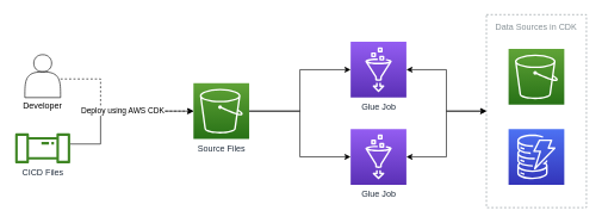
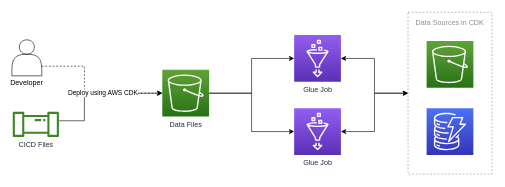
  <mxCell id="0" />
  <mxCell id="1" parent="0" />
  <mxCell id="2" value="Data Sources in CDK" style="outlineConnect=0;gradientColor=none;html=1;whiteSpace=wrap;fontSize=12;fontStyle=0;strokeColor=#879196;fillColor=none;verticalAlign=top;align=center;fontColor=#879196;dashed=1;spacingTop=3;" vertex="1" parent="1"><mxGeometry x="680" y="20" width="140" height="270" as="geometry" /></mxCell>
  <mxCell id="3" style="edgeStyle=orthogonalEdgeStyle;rounded=0;orthogonalLoop=1;jettySize=auto;html=1;startArrow=classic;startFill=1;" edge="1" parent="1" source="4" target="2"><mxGeometry relative="1" as="geometry" /></mxCell>
  <mxCell id="4" value="Glue Job" style="sketch=0;points=[[0,0,0],[0.25,0,0],[0.5,0,0],[0.75,0,0],[1,0,0],[0,1,0],[0.25,1,0],[0.5,1,0],[0.75,1,0],[1,1,0],[0,0.25,0],[0,0.5,0],[0,0.75,0],[1,0.25,0],[1,0.5,0],[1,0.75,0]];outlineConnect=0;fontColor=#232F3E;gradientColor=#945DF2;gradientDirection=north;fillColor=#5A30B5;strokeColor=#ffffff;dashed=0;verticalLabelPosition=bottom;verticalAlign=top;align=center;html=1;fontSize=12;fontStyle=0;aspect=fixed;shape=mxgraph.aws4.resourceIcon;resIcon=mxgraph.aws4.glue;" vertex="1" parent="1"><mxGeometry x="490" y="58" width="78" height="78" as="geometry" /></mxCell>
  <mxCell id="5" style="edgeStyle=orthogonalEdgeStyle;rounded=0;orthogonalLoop=1;jettySize=auto;html=1;startArrow=classic;startFill=1;" edge="1" parent="1" source="6" target="2"><mxGeometry relative="1" as="geometry" /></mxCell>
  <mxCell id="6" value="Glue Job" style="sketch=0;points=[[0,0,0],[0.25,0,0],[0.5,0,0],[0.75,0,0],[1,0,0],[0,1,0],[0.25,1,0],[0.5,1,0],[0.75,1,0],[1,1,0],[0,0.25,0],[0,0.5,0],[0,0.75,0],[1,0.25,0],[1,0.5,0],[1,0.75,0]];outlineConnect=0;fontColor=#232F3E;gradientColor=#945DF2;gradientDirection=north;fillColor=#5A30B5;strokeColor=#ffffff;dashed=0;verticalLabelPosition=bottom;verticalAlign=top;align=center;html=1;fontSize=12;fontStyle=0;aspect=fixed;shape=mxgraph.aws4.resourceIcon;resIcon=mxgraph.aws4.glue;" vertex="1" parent="1"><mxGeometry x="490" y="180" width="78" height="78" as="geometry" /></mxCell>
  <mxCell id="7" value="" style="sketch=0;points=[[0,0,0],[0.25,0,0],[0.5,0,0],[0.75,0,0],[1,0,0],[0,1,0],[0.25,1,0],[0.5,1,0],[0.75,1,0],[1,1,0],[0,0.25,0],[0,0.5,0],[0,0.75,0],[1,0.25,0],[1,0.5,0],[1,0.75,0]];outlineConnect=0;fontColor=#232F3E;gradientColor=#60A337;gradientDirection=north;fillColor=#277116;strokeColor=#ffffff;dashed=0;verticalLabelPosition=bottom;verticalAlign=top;align=center;html=1;fontSize=12;fontStyle=0;aspect=fixed;shape=mxgraph.aws4.resourceIcon;resIcon=mxgraph.aws4.s3;" vertex="1" parent="1"><mxGeometry x="711" y="68" width="78" height="78" as="geometry" /></mxCell>
  <mxCell id="8" value="" style="sketch=0;points=[[0,0,0],[0.25,0,0],[0.5,0,0],[0.75,0,0],[1,0,0],[0,1,0],[0.25,1,0],[0.5,1,0],[0.75,1,0],[1,1,0],[0,0.25,0],[0,0.5,0],[0,0.75,0],[1,0.25,0],[1,0.5,0],[1,0.75,0]];outlineConnect=0;fontColor=#232F3E;gradientColor=#4D72F3;gradientDirection=north;fillColor=#3334B9;strokeColor=#ffffff;dashed=0;verticalLabelPosition=bottom;verticalAlign=top;align=center;html=1;fontSize=12;fontStyle=0;aspect=fixed;shape=mxgraph.aws4.resourceIcon;resIcon=mxgraph.aws4.dynamodb;" vertex="1" parent="1"><mxGeometry x="711" y="180" width="78" height="78" as="geometry" /></mxCell>
  <mxCell id="9" style="edgeStyle=orthogonalEdgeStyle;rounded=0;orthogonalLoop=1;jettySize=auto;html=1;" edge="1" parent="1" source="11" target="4"><mxGeometry relative="1" as="geometry" /></mxCell>
  <mxCell id="10" style="edgeStyle=orthogonalEdgeStyle;rounded=0;orthogonalLoop=1;jettySize=auto;html=1;" edge="1" parent="1" source="11" target="6"><mxGeometry relative="1" as="geometry" /></mxCell>
- <mxCell id="11" value="Source Files" style="sketch=0;points=[[0,0,0],[0.25,0,0],[0.5,0,0],[0.75,0,0],[1,0,0],[0,1,0],[0.25,1,0],[0.5,1,0],[0.75,1,0],[1,1,0],[0,0.25,0],[0,0.5,0],[0,0.75,0],[1,0.25,0],[1,0.5,0],[1,0.75,0]];outlineConnect=0;fontColor=#232F3E;gradientColor=#60A337;gradientDirection=north;fillColor=#277116;strokeColor=#ffffff;dashed=0;verticalLabelPosition=bottom;verticalAlign=top;align=center;html=1;fontSize=12;fontStyle=0;aspect=fixed;shape=mxgraph.aws4.resourceIcon;resIcon=mxgraph.aws4.s3;" vertex="1" parent="1"><mxGeometry x="270" y="116" width="78" height="78" as="geometry" /></mxCell>
+ <mxCell id="11" value="Data Files" style="sketch=0;points=[[0,0,0],[0.25,0,0],[0.5,0,0],[0.75,0,0],[1,0,0],[0,1,0],[0.25,1,0],[0.5,1,0],[0.75,1,0],[1,1,0],[0,0.25,0],[0,0.5,0],[0,0.75,0],[1,0.25,0],[1,0.5,0],[1,0.75,0]];outlineConnect=0;fontColor=#232F3E;gradientColor=#60A337;gradientDirection=north;fillColor=#277116;strokeColor=#ffffff;dashed=0;verticalLabelPosition=bottom;verticalAlign=top;align=center;html=1;fontSize=12;fontStyle=0;aspect=fixed;shape=mxgraph.aws4.resourceIcon;resIcon=mxgraph.aws4.s3;" vertex="1" parent="1"><mxGeometry x="270" y="116" width="78" height="78" as="geometry" /></mxCell>
  <mxCell id="12" style="edgeStyle=orthogonalEdgeStyle;rounded=0;orthogonalLoop=1;jettySize=auto;html=1;entryX=0;entryY=0.5;entryDx=0;entryDy=0;entryPerimeter=0;dashed=1;" edge="1" parent="1" source="13" target="11"><mxGeometry relative="1" as="geometry"><Array as="points"><mxPoint x="140" y="110" /><mxPoint x="140" y="155" /></Array></mxGeometry></mxCell>
- <mxCell id="13" value="Developer" style="shape=actor;whiteSpace=wrap;html=1;verticalAlign=bottom;spacingBottom=-20;" vertex="1" parent="1"><mxGeometry x="34" y="76" width="50" height="60" as="geometry" /></mxCell>
+ <mxCell id="13" value="Developer" style="shape=actor;whiteSpace=wrap;html=1;verticalAlign=bottom;spacingBottom=-20;" vertex="1" parent="1"><mxGeometry x="19" y="66" width="50" height="60" as="geometry" /></mxCell>
  <mxCell id="14" value="Deploy using AWS CDK" style="edgeStyle=orthogonalEdgeStyle;rounded=0;orthogonalLoop=1;jettySize=auto;html=1;entryX=0;entryY=0.5;entryDx=0;entryDy=0;entryPerimeter=0;" edge="1" parent="1" source="15" target="11"><mxGeometry x="0.085" relative="1" as="geometry"><Array as="points"><mxPoint x="140" y="201" /><mxPoint x="140" y="155" /></Array><mxPoint as="offset" /></mxGeometry></mxCell>
  <mxCell id="15" value="CICD Files" style="sketch=0;outlineConnect=0;fontColor=#232F3E;gradientColor=none;fillColor=#3F8624;strokeColor=none;dashed=0;verticalLabelPosition=bottom;verticalAlign=top;align=center;html=1;fontSize=12;fontStyle=0;aspect=fixed;pointerEvents=1;shape=mxgraph.aws4.iot_analytics_pipeline;" vertex="1" parent="1"><mxGeometry x="20" y="186" width="78" height="42" as="geometry" /></mxCell>
